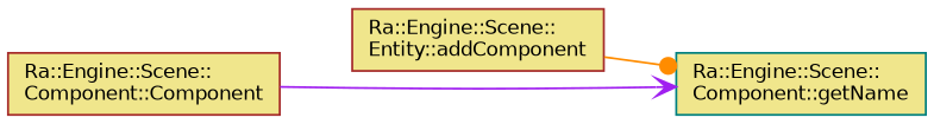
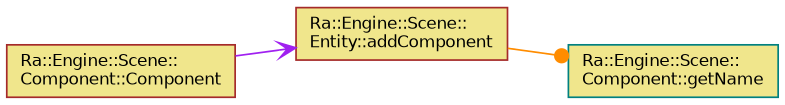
  digraph {
    rankdir=LR
    node [color=brown fillcolor=khaki fontname=Helvetica fontsize=10 shape=record style=filled]
    edge [fontname=Helvetica fontsize=10 labelfontname=Helvetica labelfontsize=10 style=solid]
    n1 [fontcolor=black height=0.2 label="Ra::Engine::Scene::\lComponent::Component" width=0.4]
    n2 [height=0.2 label="Ra::Engine::Scene::\lEntity::addComponent" width=0.4]
    n3 [color=teal height=0.2 label="Ra::Engine::Scene::\lComponent::getName" width=0.4]
-   n1 -> n3 [arrowhead=vee color=purple]
+   n1 -> n2 [arrowhead=vee color=purple]
    n2 -> n3 [arrowhead=dot color=darkorange]
  }
